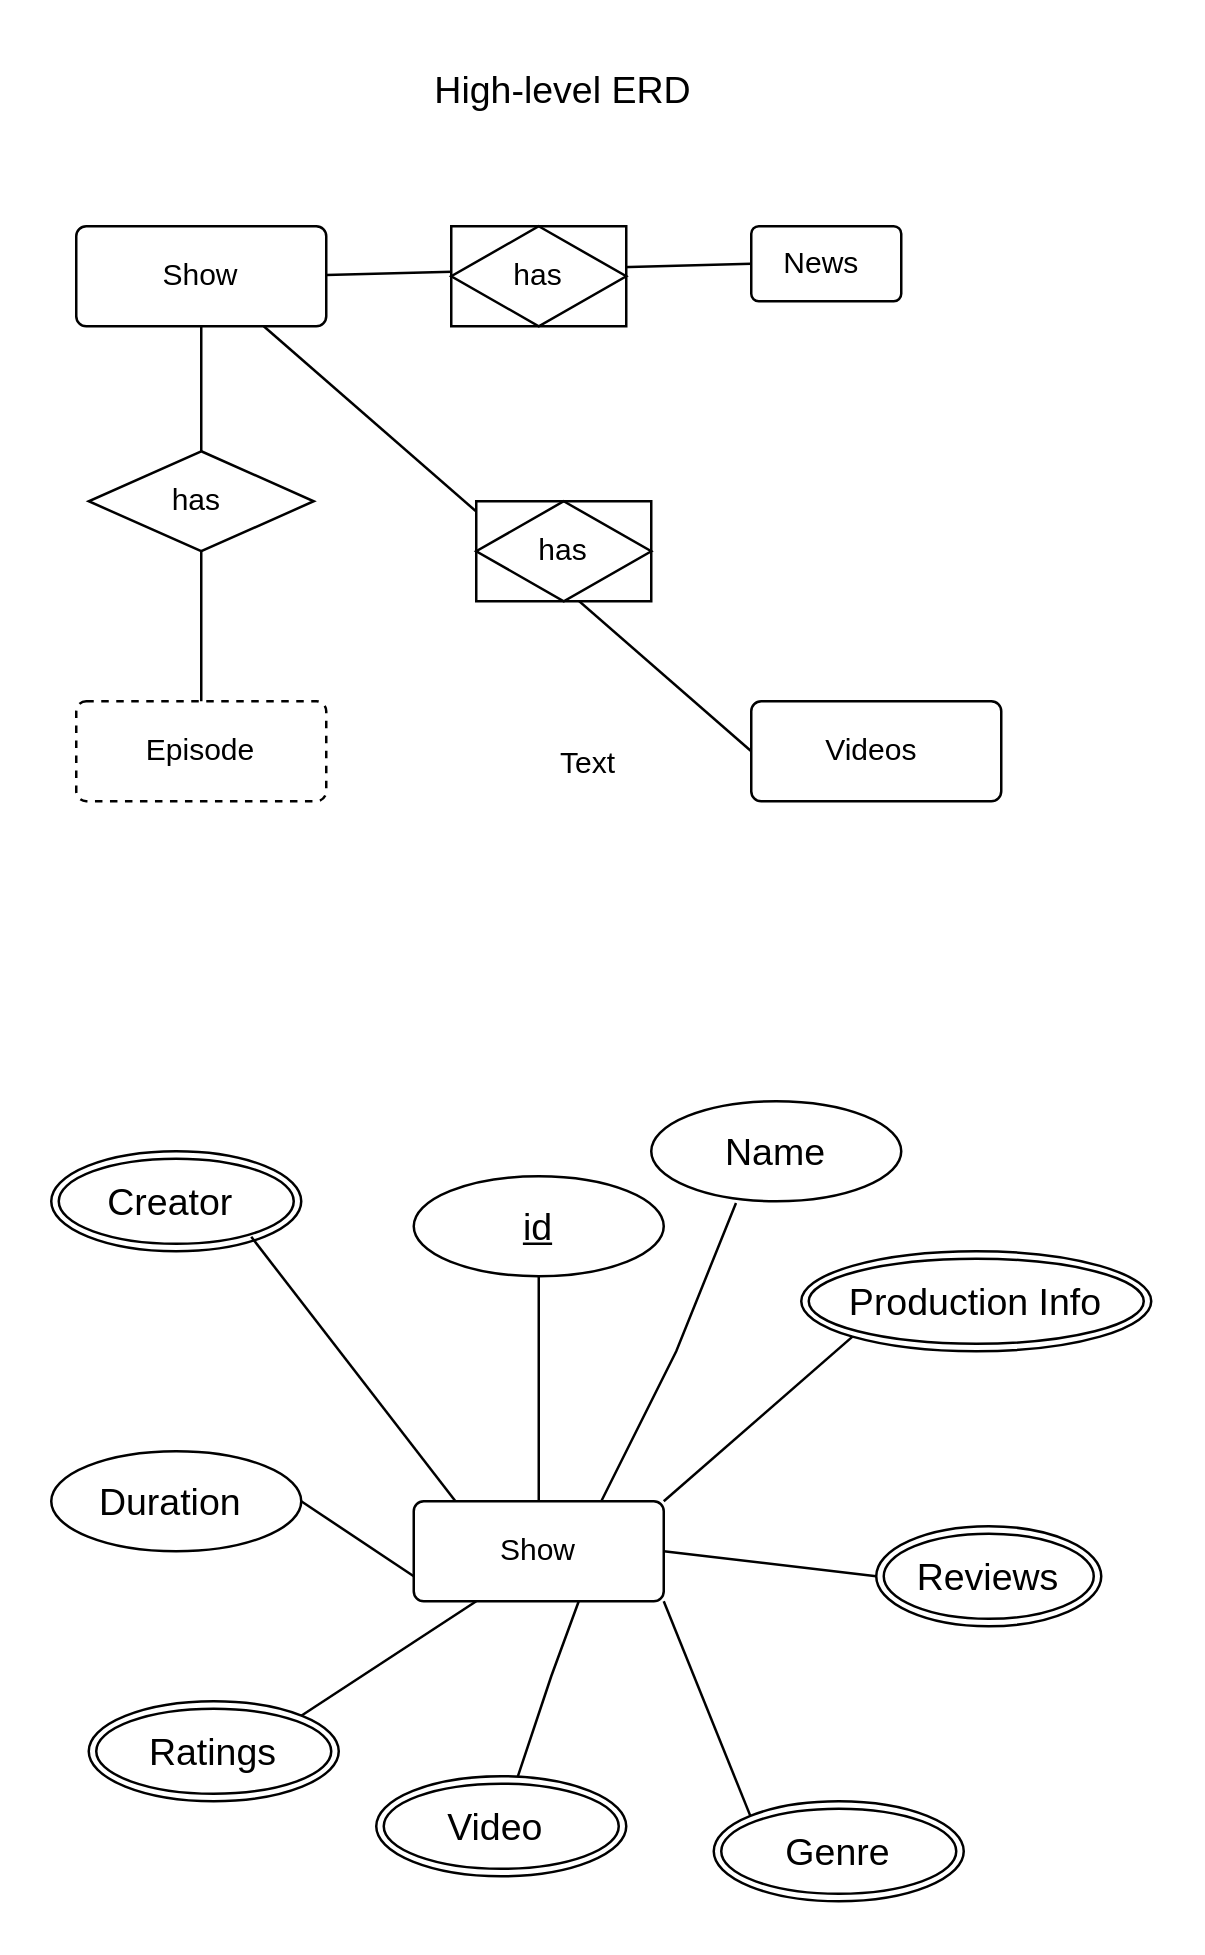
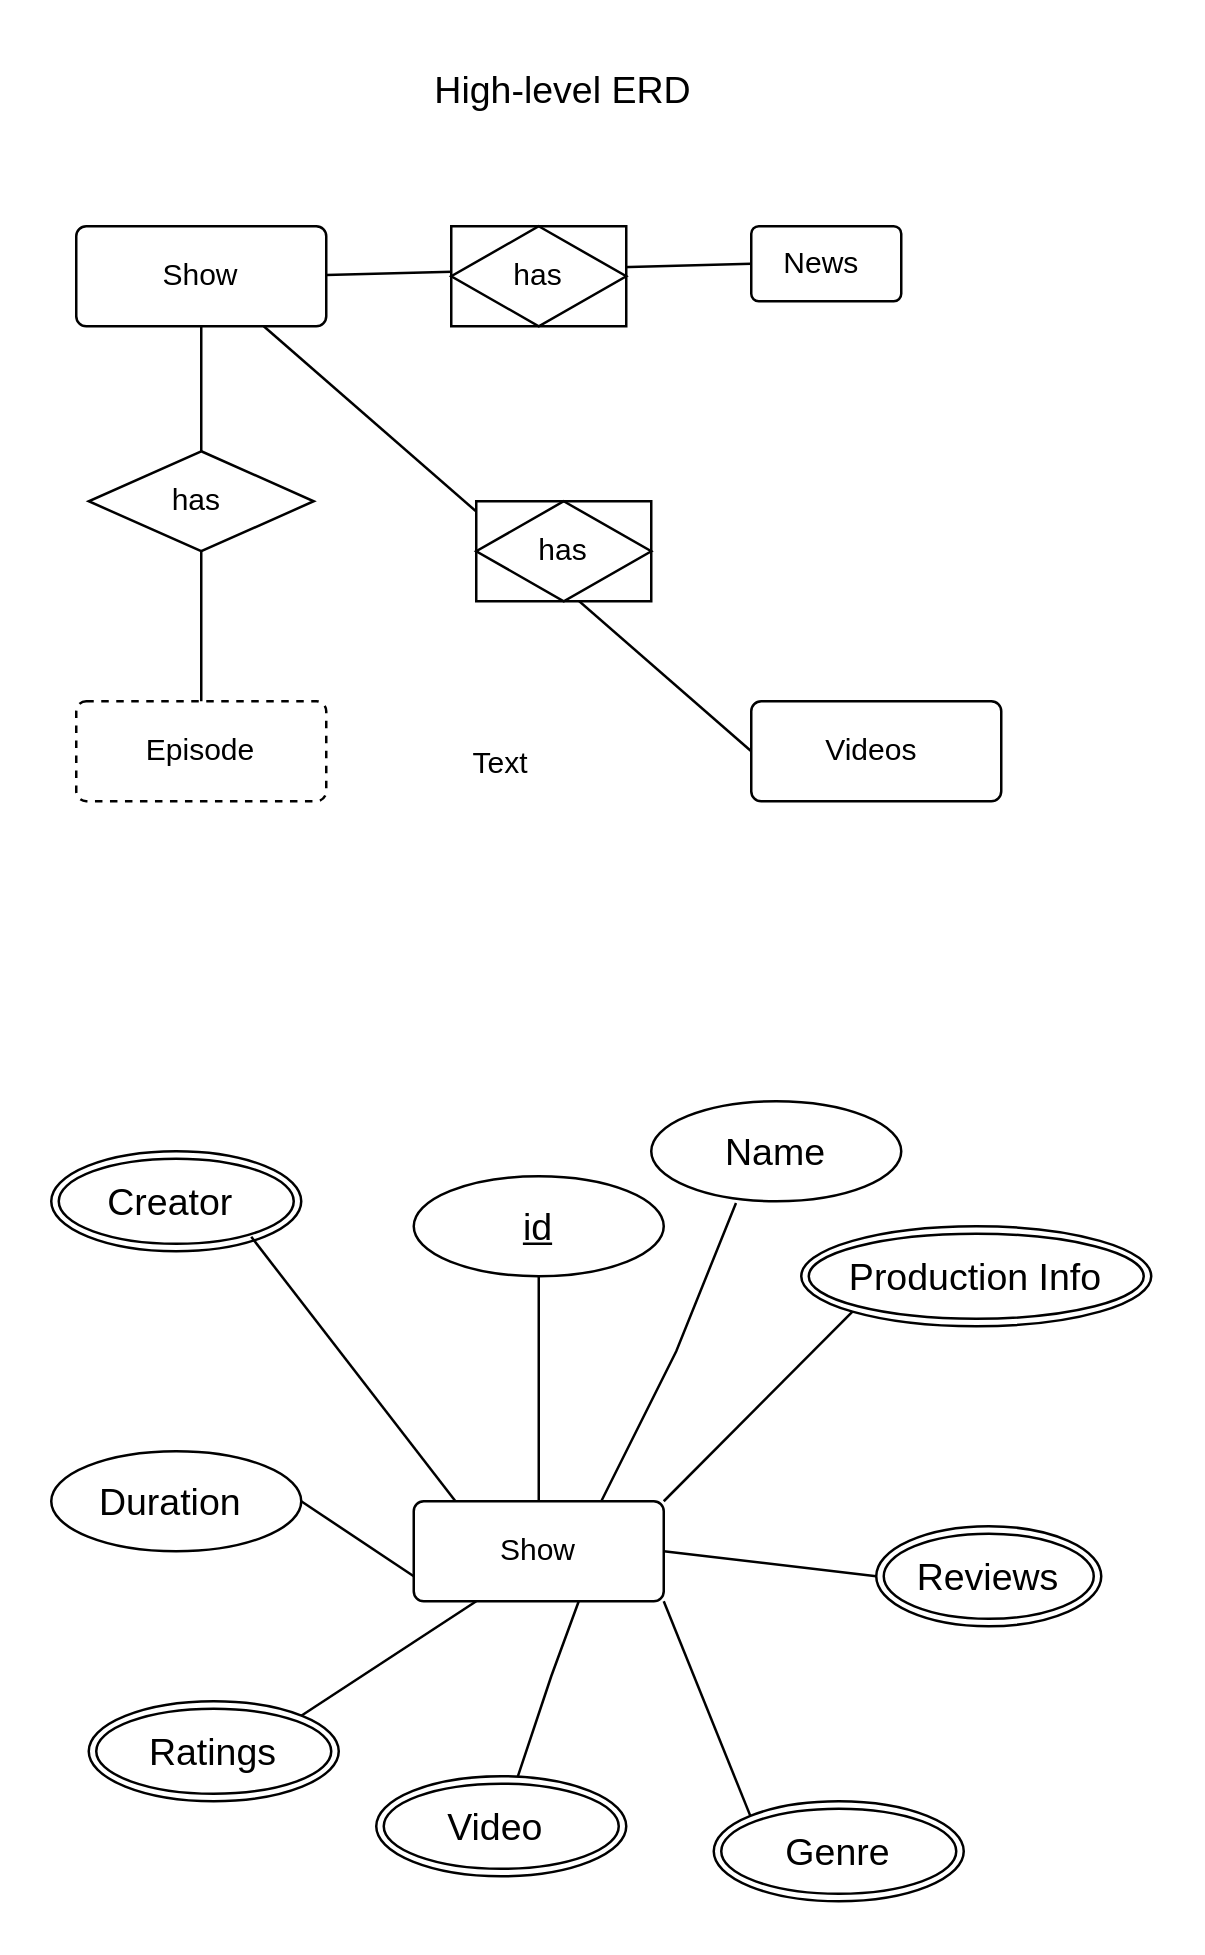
  <mxCell id="0" />
  <mxCell id="1" parent="0" />
  <mxCell id="2" value="Show" style="rounded=1;arcSize=10;whiteSpace=wrap;html=1;align=center;" vertex="1" parent="1"><mxGeometry x="30" y="90" width="100" height="40" as="geometry" /></mxCell>
  <mxCell id="3" style="edgeStyle=orthogonalEdgeStyle;rounded=0;orthogonalLoop=1;jettySize=auto;html=1;exitX=0.5;exitY=1;exitDx=0;exitDy=0;" edge="1" parent="1" source="2" target="2"><mxGeometry relative="1" as="geometry" /></mxCell>
  <mxCell id="4" style="edgeStyle=orthogonalEdgeStyle;rounded=0;orthogonalLoop=1;jettySize=auto;html=1;exitX=0.5;exitY=1;exitDx=0;exitDy=0;" edge="1" parent="1"><mxGeometry relative="1" as="geometry"><mxPoint x="60" y="220" as="sourcePoint" /><mxPoint x="60" y="220" as="targetPoint" /></mxGeometry></mxCell>
  <mxCell id="5" value="Episode" style="rounded=1;arcSize=10;whiteSpace=wrap;html=1;align=center;dashed=1;" vertex="1" parent="1"><mxGeometry x="30" y="280" width="100" height="40" as="geometry" /></mxCell>
  <mxCell id="6" value="News&amp;nbsp;" style="rounded=1;arcSize=10;whiteSpace=wrap;html=1;align=center;" vertex="1" parent="1"><mxGeometry x="300" y="90" width="60" height="30" as="geometry" /></mxCell>
  <mxCell id="7" value="Videos&amp;nbsp;" style="rounded=1;arcSize=10;whiteSpace=wrap;html=1;align=center;" vertex="1" parent="1"><mxGeometry x="300" y="280" width="100" height="40" as="geometry" /></mxCell>
  <mxCell id="8" value="" style="endArrow=none;html=1;rounded=0;exitX=0.5;exitY=1;exitDx=0;exitDy=0;entryX=0.5;entryY=0;entryDx=0;entryDy=0;" edge="1" parent="1" source="2" target="5"><mxGeometry relative="1" as="geometry"><mxPoint x="90" y="250" as="sourcePoint" /><mxPoint x="250" y="250" as="targetPoint" /></mxGeometry></mxCell>
  <mxCell id="9" value="has&amp;nbsp;" style="shape=rhombus;perimeter=rhombusPerimeter;whiteSpace=wrap;html=1;align=center;" vertex="1" parent="1"><mxGeometry x="35" y="180" width="90" height="40" as="geometry" /></mxCell>
  <mxCell id="10" value="" style="endArrow=none;html=1;rounded=0;entryX=0;entryY=0.5;entryDx=0;entryDy=0;exitX=0.75;exitY=1;exitDx=0;exitDy=0;" edge="1" parent="1" source="2" target="7"><mxGeometry relative="1" as="geometry"><mxPoint x="130" y="299.5" as="sourcePoint" /><mxPoint x="290" y="299.5" as="targetPoint" /><Array as="points" /></mxGeometry></mxCell>
  <mxCell id="11" value="" style="endArrow=none;html=1;rounded=0;entryX=0;entryY=0.5;entryDx=0;entryDy=0;" edge="1" parent="1" target="6"><mxGeometry relative="1" as="geometry"><mxPoint x="130" y="109.5" as="sourcePoint" /><mxPoint x="290" y="109.5" as="targetPoint" /></mxGeometry></mxCell>
  <mxCell id="12" value="has" style="shape=associativeEntity;whiteSpace=wrap;html=1;align=center;" vertex="1" parent="1"><mxGeometry x="180" y="90" width="70" height="40" as="geometry" /></mxCell>
  <mxCell id="13" value="has" style="shape=associativeEntity;whiteSpace=wrap;html=1;align=center;" vertex="1" parent="1"><mxGeometry x="190" y="200" width="70" height="40" as="geometry" /></mxCell>
- <mxCell id="14" value="Text" style="text;html=1;strokeColor=none;fillColor=none;align=center;verticalAlign=middle;whiteSpace=wrap;rounded=0;" vertex="1" parent="1"><mxGeometry x="205" y="290" width="60" height="30" as="geometry" /></mxCell>
+ <mxCell id="14" value="Text" style="text;html=1;strokeColor=none;fillColor=none;align=center;verticalAlign=middle;whiteSpace=wrap;rounded=0;" vertex="1" parent="1"><mxGeometry x="170" y="290" width="60" height="30" as="geometry" /></mxCell>
  <mxCell id="15" value="&lt;font style=&quot;font-size: 15px&quot;&gt;High-level ERD&lt;/font&gt;" style="text;html=1;strokeColor=none;fillColor=none;align=center;verticalAlign=middle;whiteSpace=wrap;rounded=0;" vertex="1" parent="1"><mxGeometry x="150" y="20" width="150" height="30" as="geometry" /></mxCell>
  <mxCell id="16" value="Show" style="rounded=1;arcSize=10;whiteSpace=wrap;html=1;align=center;" vertex="1" parent="1"><mxGeometry x="165" y="600" width="100" height="40" as="geometry" /></mxCell>
  <mxCell id="17" value="Duration&amp;nbsp;" style="ellipse;whiteSpace=wrap;html=1;align=center;fontSize=15;" vertex="1" parent="1"><mxGeometry x="20" y="580" width="100" height="40" as="geometry" /></mxCell>
  <mxCell id="18" value="id" style="ellipse;whiteSpace=wrap;html=1;align=center;fontStyle=4;fontSize=15;" vertex="1" parent="1"><mxGeometry x="165" y="470" width="100" height="40" as="geometry" /></mxCell>
  <mxCell id="19" value="Genre" style="ellipse;shape=doubleEllipse;margin=3;whiteSpace=wrap;html=1;align=center;fontSize=15;" vertex="1" parent="1"><mxGeometry x="285" y="720" width="100" height="40" as="geometry" /></mxCell>
  <mxCell id="20" value="Video&amp;nbsp;" style="ellipse;shape=doubleEllipse;margin=3;whiteSpace=wrap;html=1;align=center;fontSize=15;" vertex="1" parent="1"><mxGeometry x="150" y="710" width="100" height="40" as="geometry" /></mxCell>
  <mxCell id="21" value="Reviews" style="ellipse;shape=doubleEllipse;margin=3;whiteSpace=wrap;html=1;align=center;fontSize=15;" vertex="1" parent="1"><mxGeometry x="350" y="610" width="90" height="40" as="geometry" /></mxCell>
- <mxCell id="22" value="Production Info" style="ellipse;shape=doubleEllipse;margin=3;whiteSpace=wrap;html=1;align=center;fontSize=15;" vertex="1" parent="1"><mxGeometry x="320" y="500" width="140" height="40" as="geometry" /></mxCell>
+ <mxCell id="22" value="Production Info" style="ellipse;shape=doubleEllipse;margin=3;whiteSpace=wrap;html=1;align=center;fontSize=15;" vertex="1" parent="1"><mxGeometry x="320" y="490" width="140" height="40" as="geometry" /></mxCell>
  <mxCell id="23" value="Creator&amp;nbsp;" style="ellipse;shape=doubleEllipse;margin=3;whiteSpace=wrap;html=1;align=center;fontSize=15;" vertex="1" parent="1"><mxGeometry x="20" y="460" width="100" height="40" as="geometry" /></mxCell>
  <mxCell id="24" value="" style="endArrow=none;html=1;rounded=0;fontSize=15;entryX=0;entryY=0.5;entryDx=0;entryDy=0;" edge="1" parent="1" target="21"><mxGeometry relative="1" as="geometry"><mxPoint x="265" y="620" as="sourcePoint" /><mxPoint x="425" y="620" as="targetPoint" /></mxGeometry></mxCell>
  <mxCell id="25" value="" style="endArrow=none;html=1;rounded=0;fontSize=15;entryX=0;entryY=0;entryDx=0;entryDy=0;exitX=1;exitY=1;exitDx=0;exitDy=0;" edge="1" parent="1" source="16" target="19"><mxGeometry relative="1" as="geometry"><mxPoint x="275" y="630" as="sourcePoint" /><mxPoint x="360" y="640" as="targetPoint" /><Array as="points" /></mxGeometry></mxCell>
  <mxCell id="26" value="" style="endArrow=none;html=1;rounded=0;fontSize=15;exitX=0.66;exitY=1;exitDx=0;exitDy=0;exitPerimeter=0;" edge="1" parent="1" source="16" target="20"><mxGeometry relative="1" as="geometry"><mxPoint x="275" y="650" as="sourcePoint" /><mxPoint x="339.883" y="735.763" as="targetPoint" /><Array as="points"><mxPoint x="220" y="670" /></Array></mxGeometry></mxCell>
  <mxCell id="27" value="" style="endArrow=none;html=1;rounded=0;fontSize=15;entryX=0.167;entryY=0;entryDx=0;entryDy=0;exitX=1;exitY=1;exitDx=0;exitDy=0;entryPerimeter=0;" edge="1" parent="1" target="16"><mxGeometry relative="1" as="geometry"><mxPoint x="100" y="494.24" as="sourcePoint" /><mxPoint x="164.883" y="580.003" as="targetPoint" /><Array as="points" /></mxGeometry></mxCell>
  <mxCell id="28" value="" style="endArrow=none;html=1;rounded=0;fontSize=15;entryX=1;entryY=0.5;entryDx=0;entryDy=0;exitX=0;exitY=0.75;exitDx=0;exitDy=0;" edge="1" parent="1" source="16" target="17"><mxGeometry relative="1" as="geometry"><mxPoint x="295" y="670" as="sourcePoint" /><mxPoint x="359.883" y="755.763" as="targetPoint" /><Array as="points" /></mxGeometry></mxCell>
  <mxCell id="29" value="" style="endArrow=none;html=1;rounded=0;fontSize=15;entryX=0.75;entryY=0;entryDx=0;entryDy=0;exitX=0.339;exitY=1.017;exitDx=0;exitDy=0;exitPerimeter=0;" edge="1" parent="1" source="33" target="16"><mxGeometry relative="1" as="geometry"><mxPoint x="305" y="680" as="sourcePoint" /><mxPoint x="369.883" y="765.763" as="targetPoint" /><Array as="points"><mxPoint x="270" y="540" /></Array></mxGeometry></mxCell>
  <mxCell id="30" value="" style="endArrow=none;html=1;rounded=0;fontSize=15;entryX=1;entryY=0;entryDx=0;entryDy=0;exitX=0;exitY=1;exitDx=0;exitDy=0;" edge="1" parent="1" source="22" target="16"><mxGeometry relative="1" as="geometry"><mxPoint x="315" y="690" as="sourcePoint" /><mxPoint x="379.883" y="775.763" as="targetPoint" /><Array as="points" /></mxGeometry></mxCell>
  <mxCell id="31" value="Ratings" style="ellipse;shape=doubleEllipse;margin=3;whiteSpace=wrap;html=1;align=center;fontSize=15;" vertex="1" parent="1"><mxGeometry x="35" y="680" width="100" height="40" as="geometry" /></mxCell>
  <mxCell id="32" value="" style="endArrow=none;html=1;rounded=0;fontSize=15;entryX=1;entryY=0;entryDx=0;entryDy=0;exitX=0.25;exitY=1;exitDx=0;exitDy=0;" edge="1" parent="1" source="16"><mxGeometry relative="1" as="geometry"><mxPoint x="195.74" y="610" as="sourcePoint" /><mxPoint x="120" y="685.79" as="targetPoint" /><Array as="points" /></mxGeometry></mxCell>
  <mxCell id="33" value="Name" style="ellipse;whiteSpace=wrap;html=1;align=center;fontSize=15;" vertex="1" parent="1"><mxGeometry x="260" y="440" width="100" height="40" as="geometry" /></mxCell>
  <mxCell id="34" value="" style="endArrow=none;html=1;rounded=0;fontSize=15;exitX=0.5;exitY=1;exitDx=0;exitDy=0;" edge="1" parent="1" source="18" target="16"><mxGeometry relative="1" as="geometry"><mxPoint x="210" y="520" as="sourcePoint" /><mxPoint x="320" y="610" as="targetPoint" /></mxGeometry></mxCell>
